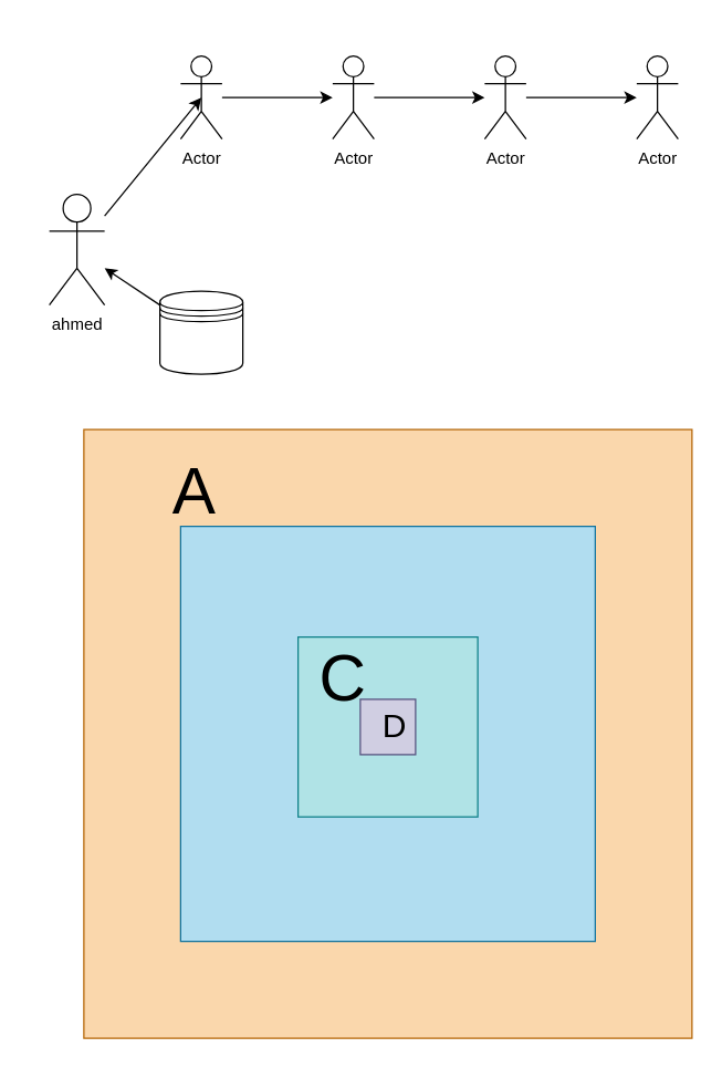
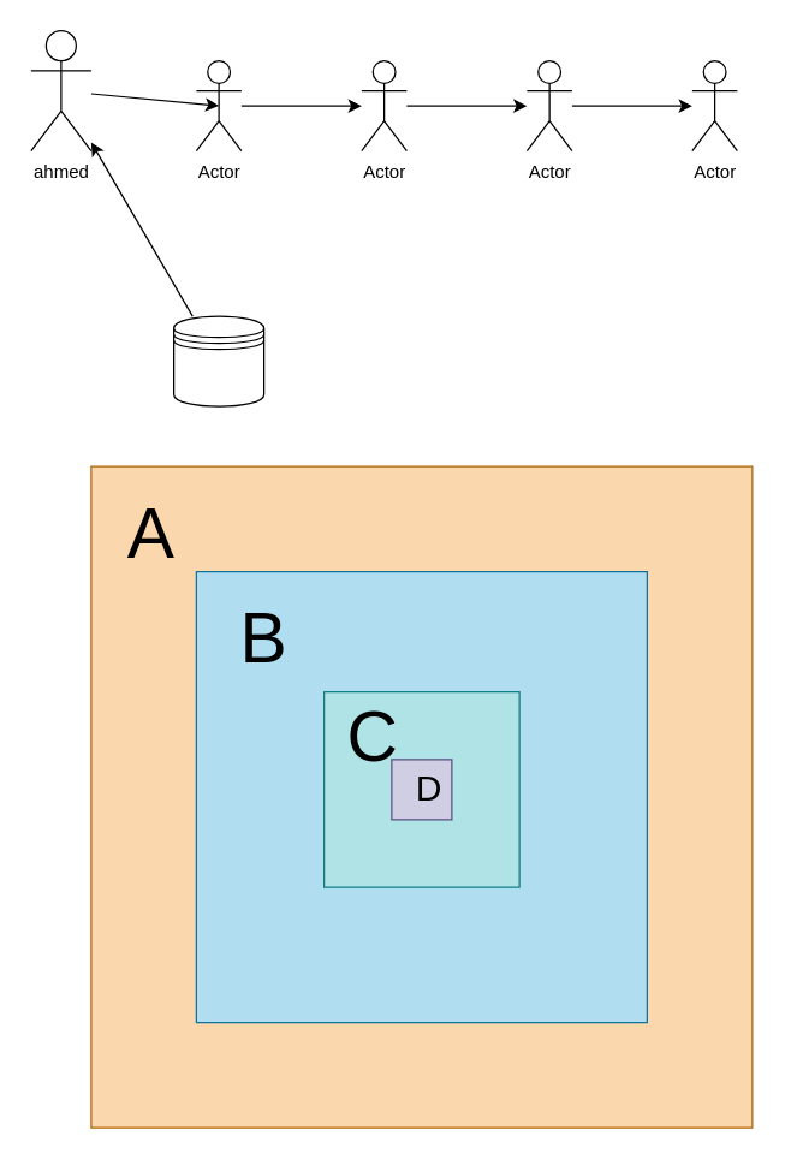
  <mxCell id="0" />
  <mxCell id="1" parent="0" />
- <mxCell id="2" value="ahmed" style="shape=umlActor;verticalLabelPosition=bottom;verticalAlign=top;html=1;outlineConnect=0;" vertex="1" parent="1"><mxGeometry x="35" y="140" width="40" height="80" as="geometry" /></mxCell>
+ <mxCell id="2" value="ahmed" style="shape=umlActor;verticalLabelPosition=bottom;verticalAlign=top;html=1;outlineConnect=0;" vertex="1" parent="1"><mxGeometry x="20" y="20" width="40" height="80" as="geometry" /></mxCell>
  <mxCell id="3" value="" style="edgeStyle=none;html=1;" edge="1" parent="1" source="4" target="7"><mxGeometry relative="1" as="geometry" /></mxCell>
  <mxCell id="4" value="Actor" style="shape=umlActor;verticalLabelPosition=bottom;verticalAlign=top;html=1;outlineConnect=0;" vertex="1" parent="1"><mxGeometry x="130" y="40" width="30" height="60" as="geometry" /></mxCell>
  <mxCell id="5" style="edgeStyle=none;html=1;entryX=0.5;entryY=0.5;entryDx=0;entryDy=0;entryPerimeter=0;" edge="1" parent="1" source="2" target="4"><mxGeometry relative="1" as="geometry" /></mxCell>
  <mxCell id="6" value="" style="edgeStyle=none;html=1;" edge="1" parent="1" source="7" target="9"><mxGeometry relative="1" as="geometry" /></mxCell>
  <mxCell id="7" value="Actor" style="shape=umlActor;verticalLabelPosition=bottom;verticalAlign=top;html=1;outlineConnect=0;" vertex="1" parent="1"><mxGeometry x="240" y="40" width="30" height="60" as="geometry" /></mxCell>
  <mxCell id="8" value="" style="edgeStyle=none;html=1;" edge="1" parent="1" source="9" target="10"><mxGeometry relative="1" as="geometry" /></mxCell>
  <mxCell id="9" value="Actor" style="shape=umlActor;verticalLabelPosition=bottom;verticalAlign=top;html=1;outlineConnect=0;" vertex="1" parent="1"><mxGeometry x="350" y="40" width="30" height="60" as="geometry" /></mxCell>
  <mxCell id="10" value="Actor" style="shape=umlActor;verticalLabelPosition=bottom;verticalAlign=top;html=1;outlineConnect=0;" vertex="1" parent="1"><mxGeometry x="460" y="40" width="30" height="60" as="geometry" /></mxCell>
  <mxCell id="11" value="" style="whiteSpace=wrap;html=1;aspect=fixed;fillColor=#fad7ac;strokeColor=#b46504;" vertex="1" parent="1"><mxGeometry x="60" y="310" width="440" height="440" as="geometry" /></mxCell>
  <mxCell id="12" value="" style="whiteSpace=wrap;html=1;aspect=fixed;fillColor=#b1ddf0;strokeColor=#10739e;" vertex="1" parent="1"><mxGeometry x="130" y="380" width="300" height="300" as="geometry" /></mxCell>
  <mxCell id="13" value="" style="whiteSpace=wrap;html=1;aspect=fixed;fillColor=#b0e3e6;strokeColor=#0e8088;" vertex="1" parent="1"><mxGeometry x="215" y="460" width="130" height="130" as="geometry" /></mxCell>
  <mxCell id="14" value="" style="whiteSpace=wrap;html=1;aspect=fixed;fillColor=#d0cee2;strokeColor=#56517e;" vertex="1" parent="1"><mxGeometry x="260" y="505" width="40" height="40" as="geometry" /></mxCell>
- <mxCell id="15" value="&lt;font style=&quot;font-size: 47px;&quot;&gt;A&lt;/font&gt;" style="text;html=1;align=center;verticalAlign=middle;whiteSpace=wrap;rounded=0;strokeWidth=6;" vertex="1" parent="1"><mxGeometry x="110" y="340" width="60" height="30" as="geometry" /></mxCell>
+ <mxCell id="15" value="&lt;font style=&quot;font-size: 47px;&quot;&gt;A&lt;/font&gt;" style="text;html=1;align=center;verticalAlign=middle;whiteSpace=wrap;rounded=0;strokeWidth=6;" vertex="1" parent="1"><mxGeometry x="70" y="340" width="60" height="30" as="geometry" /></mxCell>
+ <mxCell id="16" value="&lt;font style=&quot;font-size: 47px;&quot;&gt;B&lt;/font&gt;" style="text;html=1;align=center;verticalAlign=middle;whiteSpace=wrap;rounded=0;strokeWidth=6;" vertex="1" parent="1"><mxGeometry x="145" y="410" width="60" height="30" as="geometry" /></mxCell>
  <mxCell id="17" value="&lt;font style=&quot;font-size: 47px;&quot;&gt;C&lt;/font&gt;" style="text;html=1;align=center;verticalAlign=middle;whiteSpace=wrap;rounded=0;strokeWidth=6;" vertex="1" parent="1"><mxGeometry x="240" y="480" width="15" height="20" as="geometry" /></mxCell>
  <mxCell id="18" value="&lt;font style=&quot;font-size: 24px;&quot;&gt;D&lt;/font&gt;" style="text;html=1;align=center;verticalAlign=middle;whiteSpace=wrap;rounded=0;strokeWidth=6;" vertex="1" parent="1"><mxGeometry x="255" y="510" width="60" height="30" as="geometry" /></mxCell>
  <mxCell id="19" style="edgeStyle=none;html=1;" edge="1" parent="1" source="20" target="2"><mxGeometry relative="1" as="geometry" /></mxCell>
  <mxCell id="20" value="" style="shape=datastore;whiteSpace=wrap;html=1;" vertex="1" parent="1"><mxGeometry x="115" y="210" width="60" height="60" as="geometry" /></mxCell>
